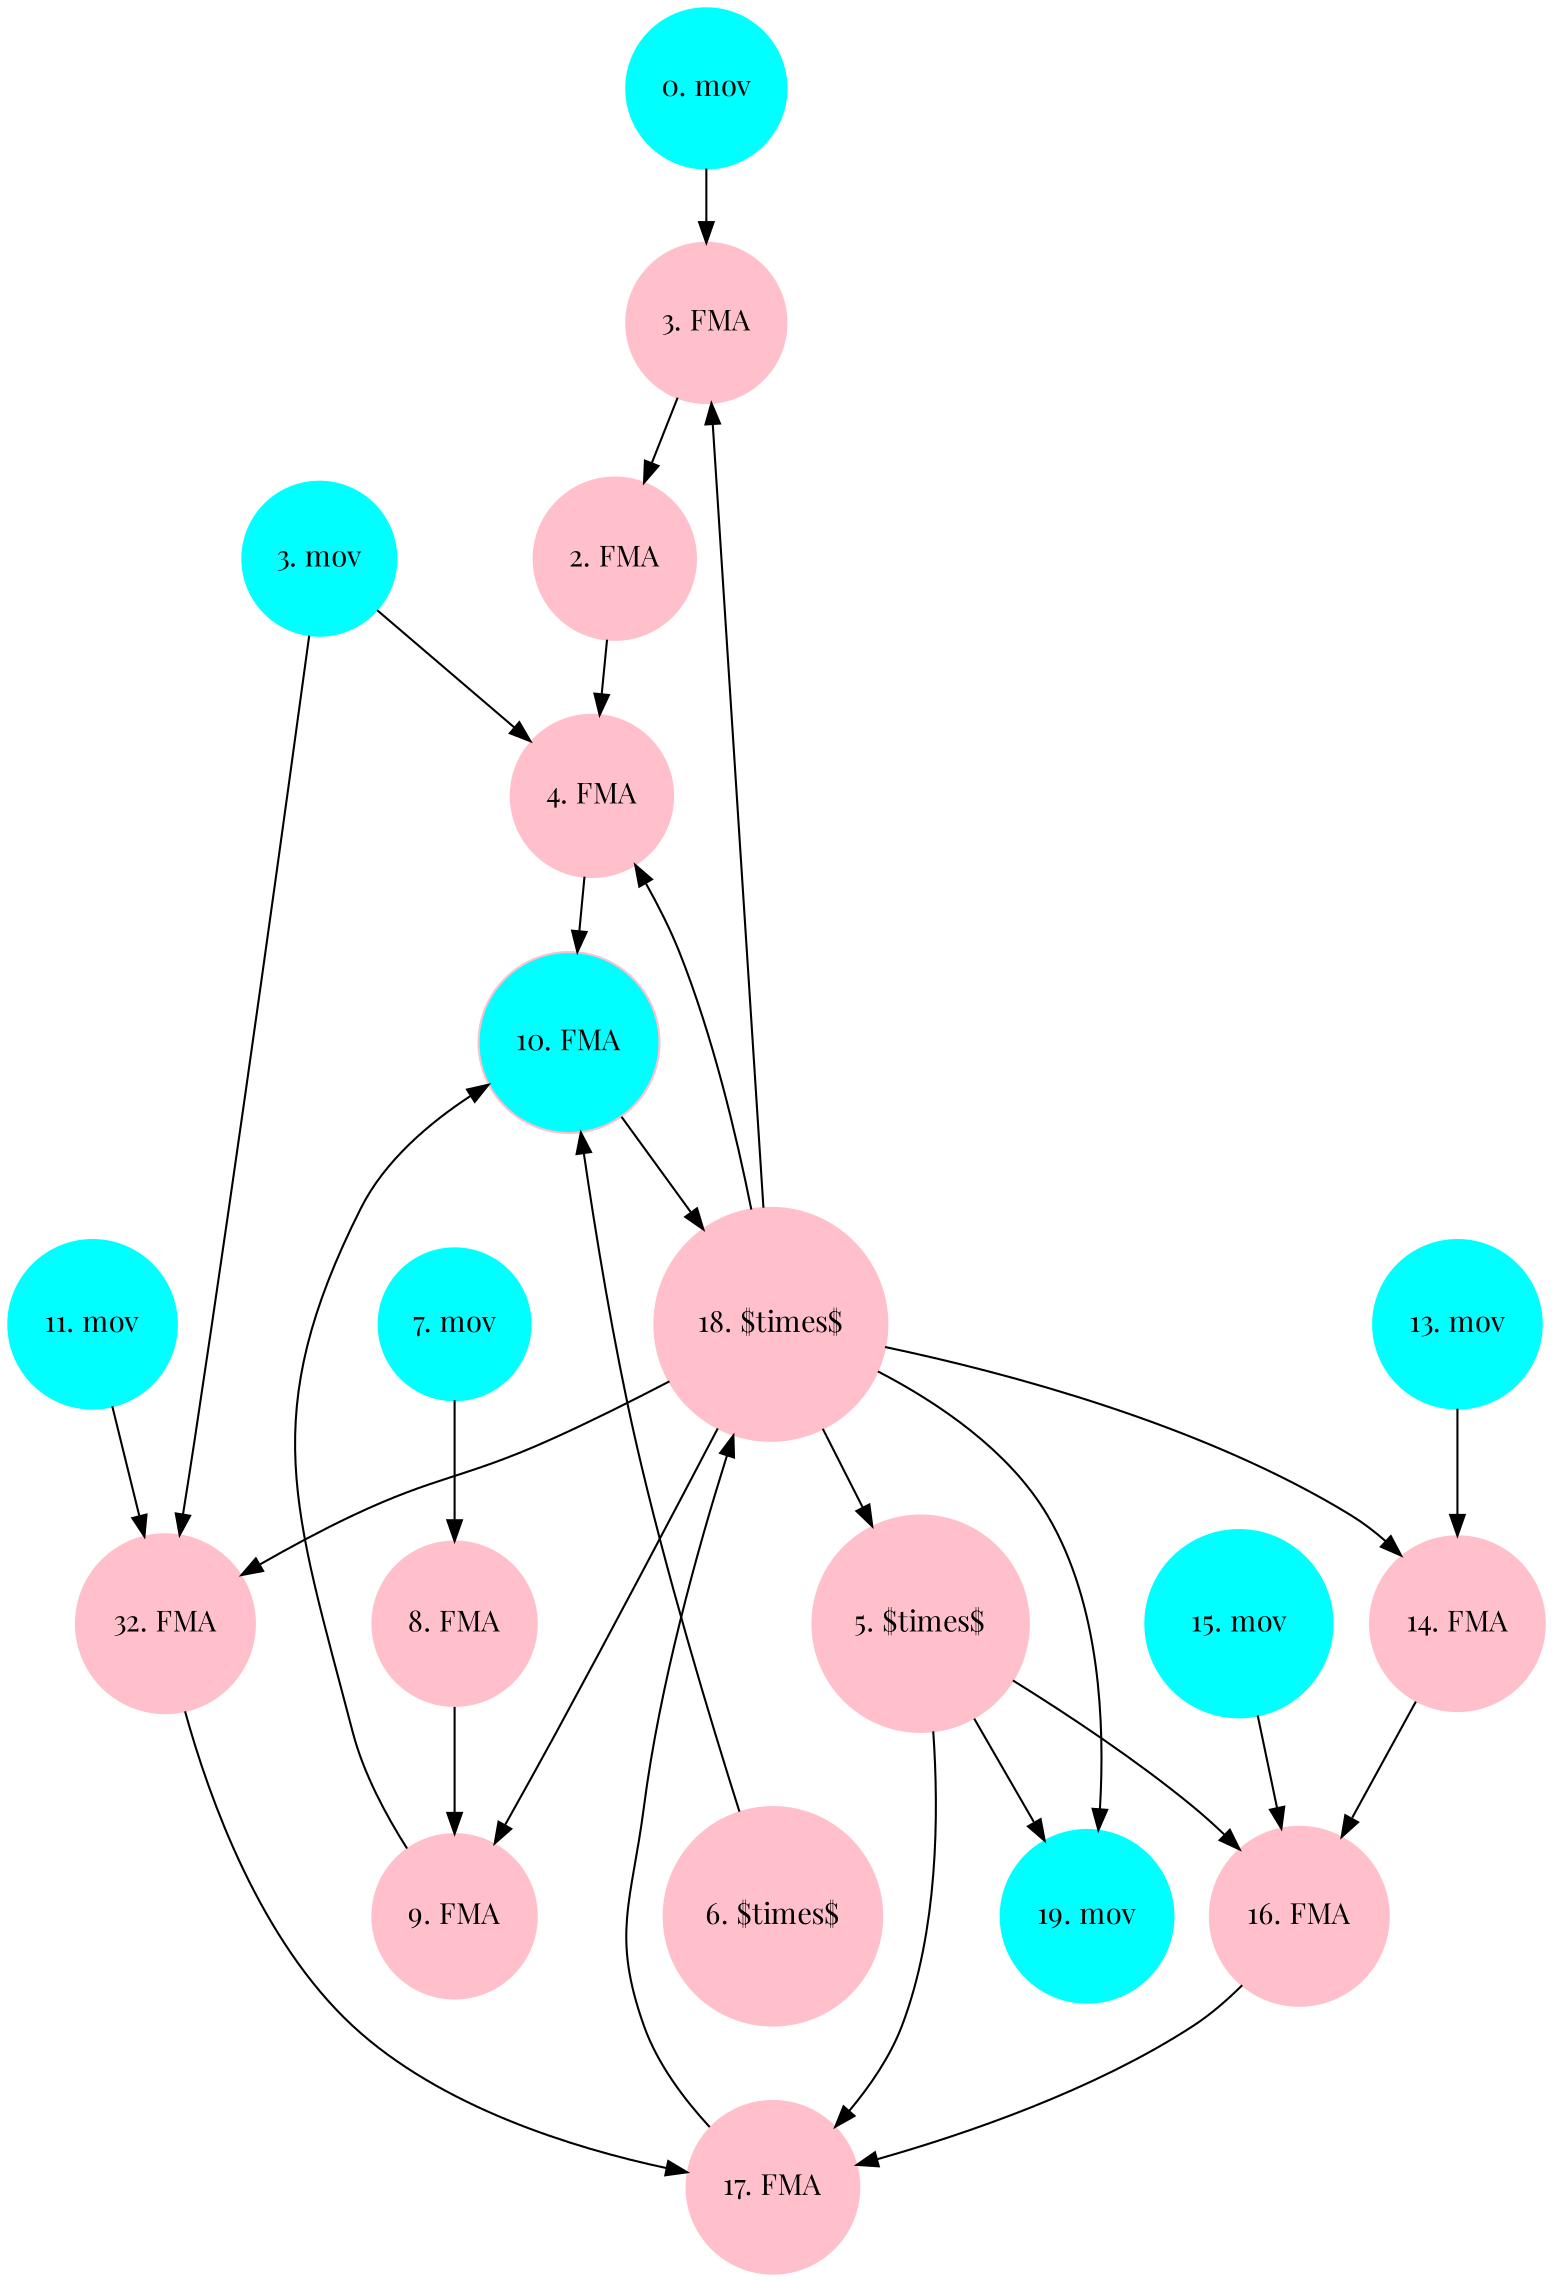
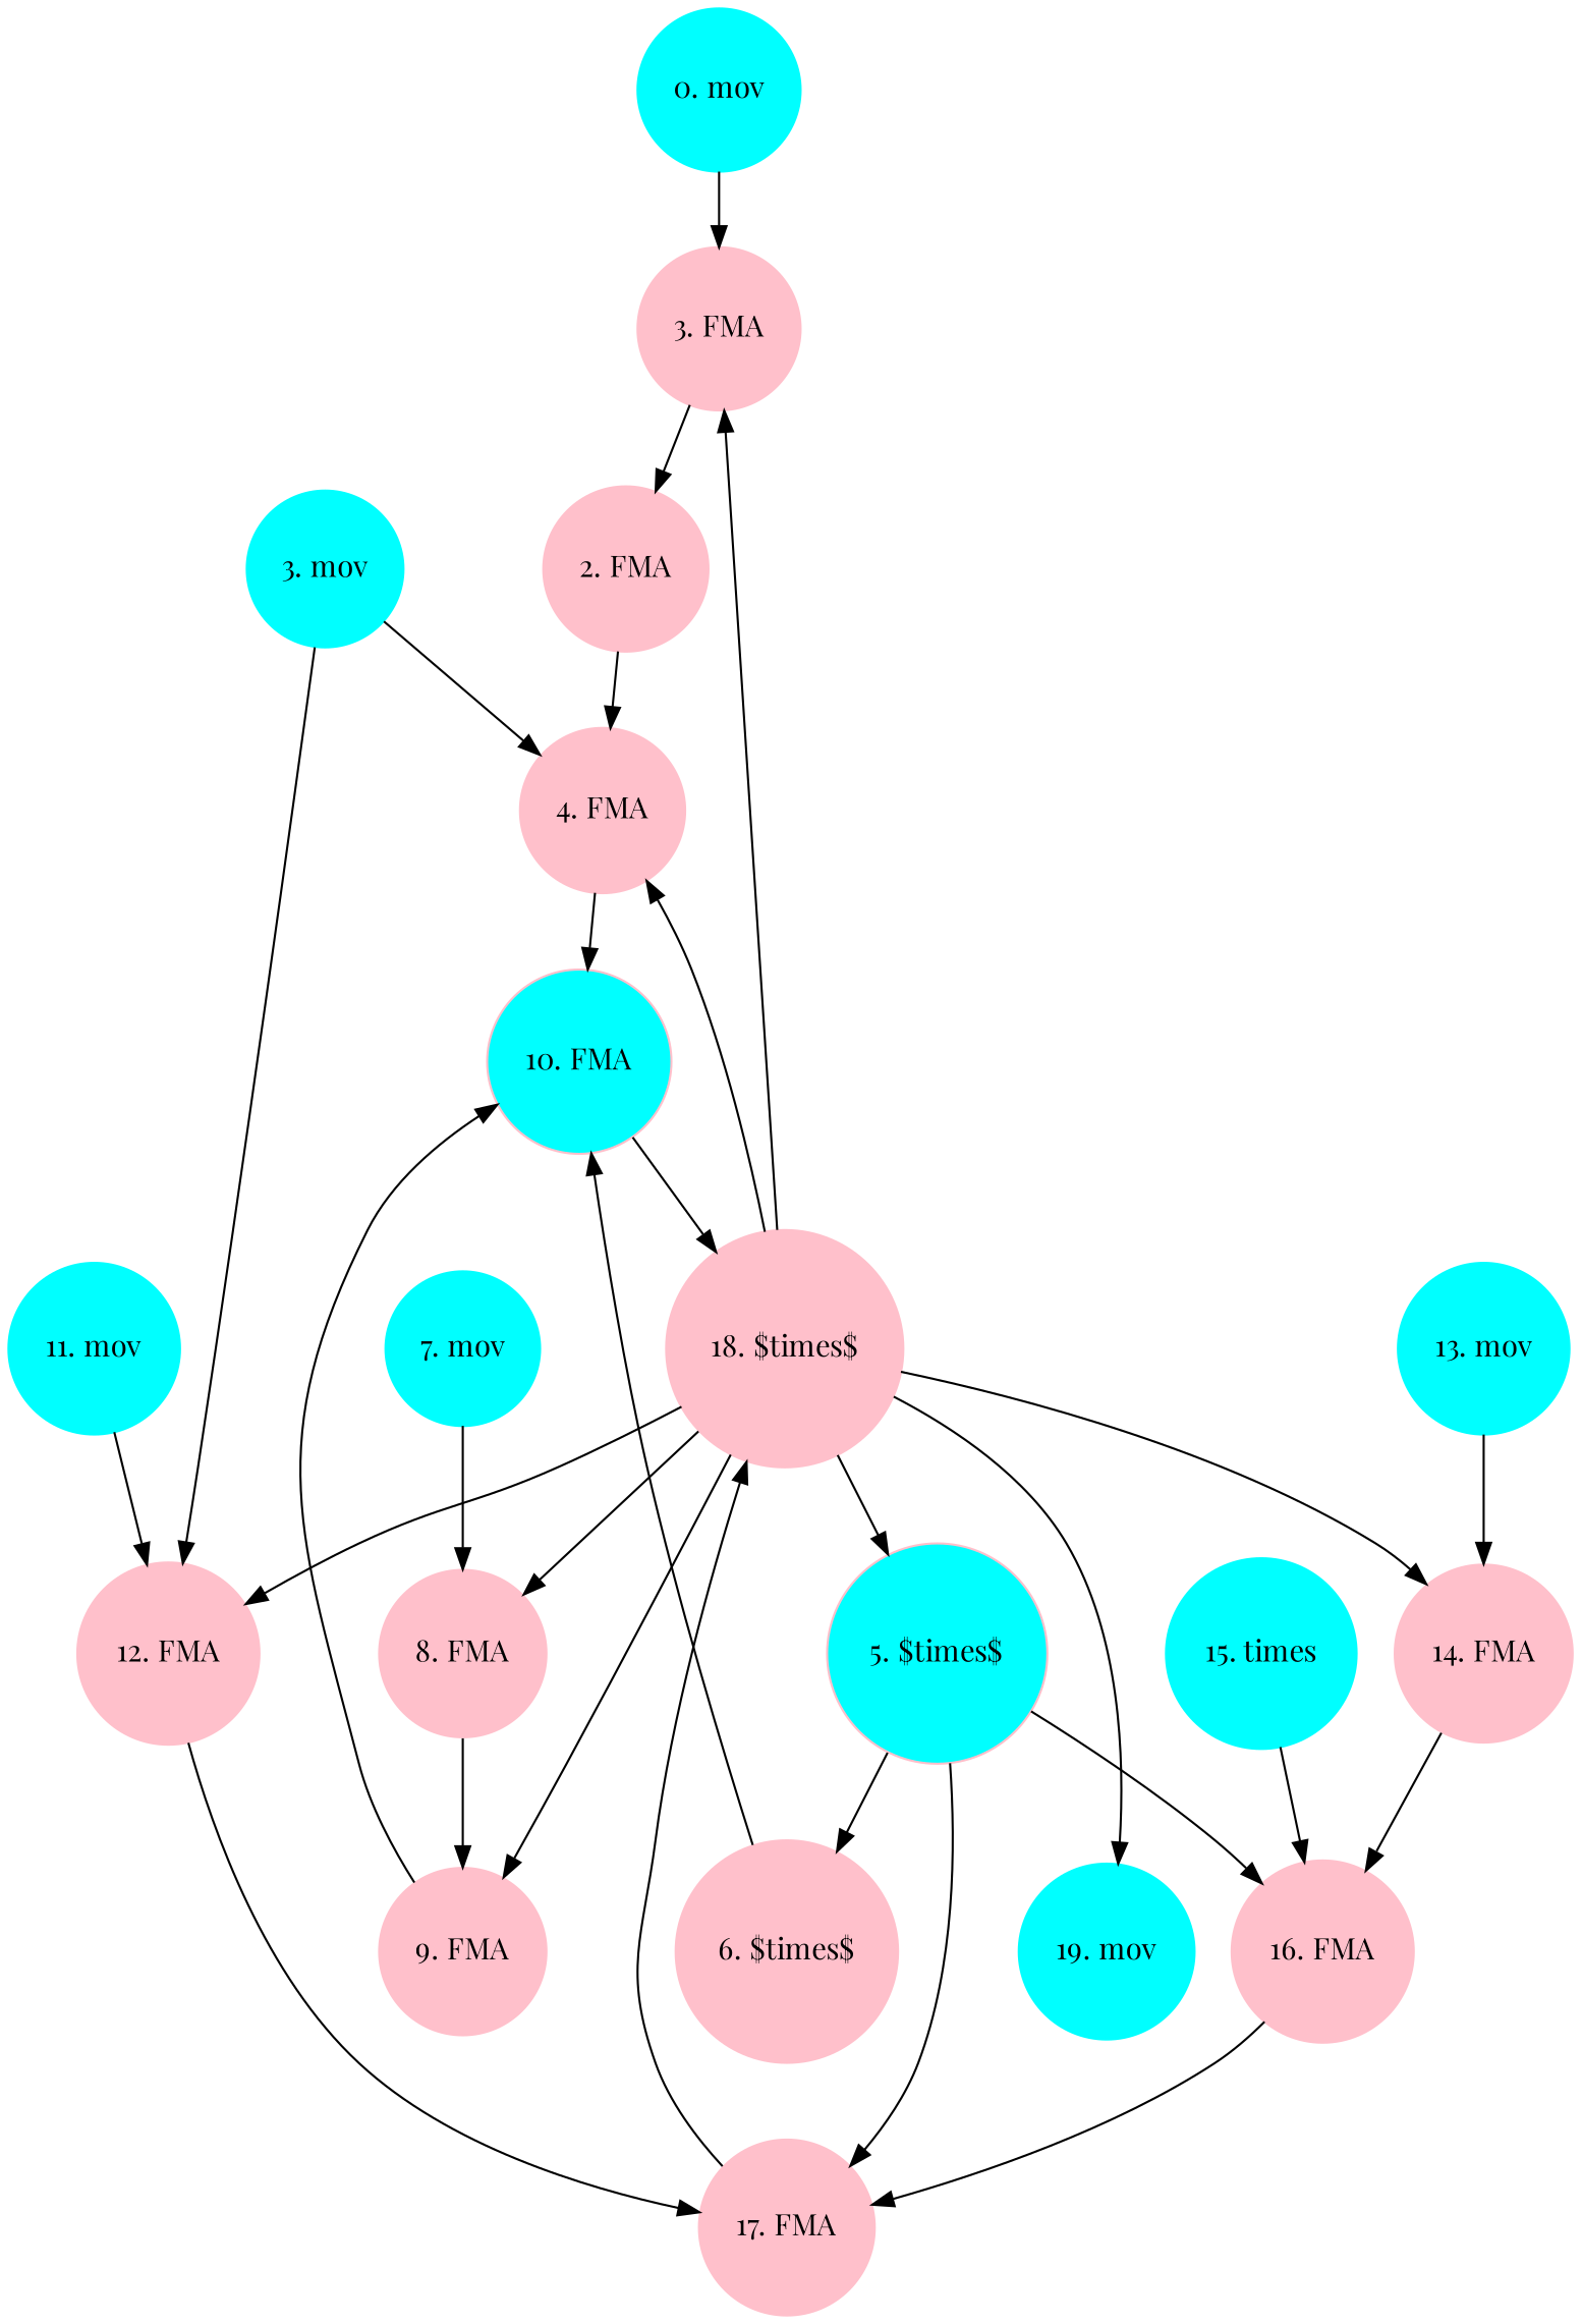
  digraph {
    fontcolor=black
    fontname="Playfair Display"
    fontsize=14
    node [color=pink fontcolor=black fontname="Playfair Display" fontsize=14 shape=circle style=filled]
    edge [fontcolor=black fontname="Playfair Display" fontsize=14 style=solid]
    n1 [color=cyan label="0. mov"]
    n2 [label="3. FMA"]
    n3 [label="2. FMA"]
    n4 [label="4. FMA"]
    n5 [fillcolor=cyan label="10. FMA"]
    n6 [color=cyan label="3. mov"]
-   n7 [label="32. FMA"]
+   n7 [label="12. FMA"]
    n8 [label="17. FMA"]
    n9 [label="18. $\times$"]
-   n10 [label="5. $\times$"]
+   n10 [label="5. $\times$" fillcolor=cyan]
    n11 [label="6. $\times$"]
    n12 [label="16. FMA"]
    n13 [color=cyan label="7. mov"]
    n14 [label="8. FMA"]
    n15 [label="9. FMA"]
    n16 [label="14. FMA"]
    n17 [color=cyan label="19. mov"]
    n18 [color=cyan label="11. mov"]
    n19 [color=cyan label="13. mov"]
-   n20 [color=cyan label="15. mov"]
+   n20 [color=cyan label="15. times"]
    n1 -> n2
    n2 -> n3
    n3 -> n4
    n4 -> n5
    n5 -> n9
    n6 -> n4
    n6 -> n7
    n7 -> n8
    n8 -> n9
    n9 -> n2
    n9 -> n4
    n9 -> n7
    n9 -> n10
+   n9 -> n14
    n9 -> n15
    n9 -> n16
    n9 -> n17
    n10 -> n8
-   n10 -> n17
+   n10 -> n11
    n10 -> n12
    n11 -> n5
    n12 -> n8
    n13 -> n14
    n14 -> n15
    n15 -> n5
    n16 -> n12
    n18 -> n7
    n19 -> n16
    n20 -> n12
  }
